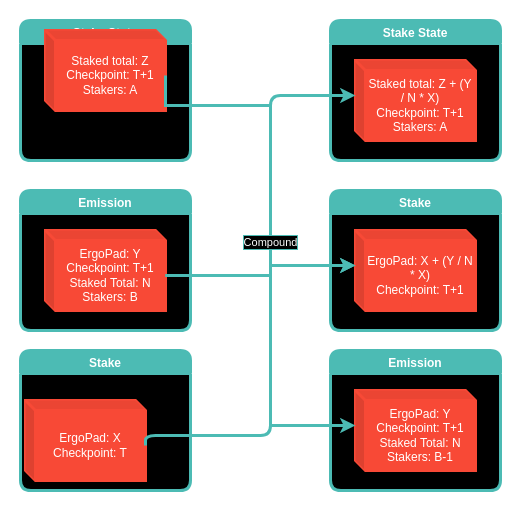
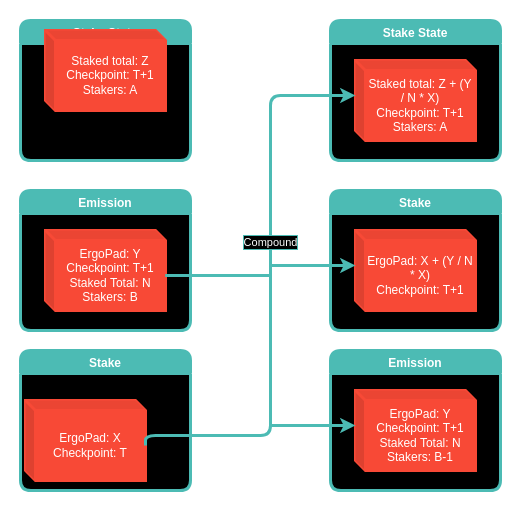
  <mxCell id="0" />
  <mxCell id="1" parent="0" />
  <mxCell id="2" value="Stake" style="swimlane;container=1;collapsible=0;fillColor=#4CBBB4;swimlaneLine=1;rounded=1;swimlaneFillColor=#000000;fontColor=#FFFFFF;labelBorderColor=none;strokeColor=#4CBBB4;strokeWidth=3;" parent="1" vertex="1"><mxGeometry x="20" y="350" width="170" height="140" as="geometry" /></mxCell>
  <mxCell id="3" value="ErgoPad: X&lt;br&gt;Checkpoint: T" style="shape=cube;whiteSpace=wrap;html=1;boundedLbl=1;backgroundOutline=1;darkOpacity=0.05;darkOpacity2=0.1;rounded=1;labelBorderColor=none;fontColor=#FFFFFF;strokeColor=#F84936;strokeWidth=3;fillColor=#F84936;size=10;" parent="2" vertex="1"><mxGeometry x="5" y="50" width="120" height="80" as="geometry" /></mxCell>
  <mxCell id="4" value="Stake State" style="swimlane;container=1;collapsible=0;fillColor=#4CBBB4;swimlaneLine=1;rounded=1;swimlaneFillColor=#000000;fontColor=#FFFFFF;labelBorderColor=none;strokeColor=#4CBBB4;strokeWidth=3;" parent="1" vertex="1"><mxGeometry x="20" y="20" width="170" height="140" as="geometry" /></mxCell>
  <mxCell id="5" value="Staked total: Z&lt;br&gt;Checkpoint: T+1&lt;br&gt;Stakers: A" style="shape=cube;whiteSpace=wrap;html=1;boundedLbl=1;backgroundOutline=1;darkOpacity=0.05;darkOpacity2=0.1;rounded=1;labelBorderColor=none;fontColor=#FFFFFF;strokeColor=#F84936;strokeWidth=3;fillColor=#F84936;size=10;" parent="4" vertex="1"><mxGeometry x="25" y="10" width="120" height="80" as="geometry" /></mxCell>
  <mxCell id="6" value="Emission" style="swimlane;container=1;collapsible=0;fillColor=#4CBBB4;swimlaneLine=1;rounded=1;swimlaneFillColor=#000000;fontColor=#FFFFFF;labelBorderColor=none;strokeColor=#4CBBB4;strokeWidth=3;" parent="1" vertex="1"><mxGeometry x="20" y="190" width="170" height="140" as="geometry" /></mxCell>
  <mxCell id="7" value="ErgoPad: Y&lt;br&gt;Checkpoint: T+1&lt;br&gt;Staked Total: N&lt;br&gt;Stakers: B" style="shape=cube;whiteSpace=wrap;html=1;boundedLbl=1;backgroundOutline=1;darkOpacity=0.05;darkOpacity2=0.1;rounded=1;labelBorderColor=none;fontColor=#FFFFFF;strokeColor=#F84936;strokeWidth=3;fillColor=#F84936;size=10;" parent="6" vertex="1"><mxGeometry x="25" y="40" width="120" height="80" as="geometry" /></mxCell>
  <mxCell id="8" value="Stake" style="swimlane;container=1;collapsible=0;fillColor=#4CBBB4;swimlaneLine=1;rounded=1;swimlaneFillColor=#000000;fontColor=#FFFFFF;labelBorderColor=none;strokeColor=#4CBBB4;strokeWidth=3;" parent="1" vertex="1"><mxGeometry x="330" y="190" width="170" height="140" as="geometry" /></mxCell>
  <mxCell id="9" value="ErgoPad: X + (Y / N * X)&lt;br&gt;Checkpoint: T+1" style="shape=cube;whiteSpace=wrap;html=1;boundedLbl=1;backgroundOutline=1;darkOpacity=0.05;darkOpacity2=0.1;rounded=1;labelBorderColor=none;fontColor=#FFFFFF;strokeColor=#F84936;strokeWidth=3;fillColor=#F84936;size=10;" parent="8" vertex="1"><mxGeometry x="25" y="40" width="120" height="80" as="geometry" /></mxCell>
  <mxCell id="10" value="Stake State" style="swimlane;container=1;collapsible=0;fillColor=#4CBBB4;swimlaneLine=1;rounded=1;swimlaneFillColor=#000000;fontColor=#FFFFFF;labelBorderColor=none;strokeColor=#4CBBB4;strokeWidth=3;" parent="1" vertex="1"><mxGeometry x="330" y="20" width="170" height="140" as="geometry" /></mxCell>
  <mxCell id="11" value="Staked total: Z + (Y / N * X)&lt;br&gt;Checkpoint: T+1&lt;br&gt;Stakers: A" style="shape=cube;whiteSpace=wrap;html=1;boundedLbl=1;backgroundOutline=1;darkOpacity=0.05;darkOpacity2=0.1;rounded=1;labelBorderColor=none;fontColor=#FFFFFF;strokeColor=#F84936;strokeWidth=3;fillColor=#F84936;size=10;" parent="10" vertex="1"><mxGeometry x="25" y="40" width="120" height="80" as="geometry" /></mxCell>
- <mxCell id="12" style="edgeStyle=orthogonalEdgeStyle;rounded=0;orthogonalLoop=1;jettySize=auto;html=1;exitX=0;exitY=0;exitDx=120;exitDy=45;exitPerimeter=0;entryX=0;entryY=0;entryDx=0;entryDy=35;entryPerimeter=0;labelBackgroundColor=#000000;labelBorderColor=#4CBBB4;fontColor=#FFFFFF;startArrow=none;startFill=0;endArrow=classic;endFill=1;strokeColor=#4CBBB4;strokeWidth=3;" parent="1" source="5" target="9" edge="1"><mxGeometry relative="1" as="geometry"><Array as="points"><mxPoint x="270" y="105" /><mxPoint x="270" y="265" /></Array></mxGeometry></mxCell>
  <mxCell id="13" style="edgeStyle=orthogonalEdgeStyle;rounded=0;orthogonalLoop=1;jettySize=auto;html=1;exitX=0;exitY=0;exitDx=120;exitDy=45;exitPerimeter=0;entryX=0;entryY=0;entryDx=0;entryDy=35;entryPerimeter=0;labelBackgroundColor=#000000;labelBorderColor=#4CBBB4;fontColor=#FFFFFF;startArrow=none;startFill=0;endArrow=classic;endFill=1;strokeColor=#4CBBB4;strokeWidth=3;" parent="1" source="7" target="9" edge="1"><mxGeometry relative="1" as="geometry"><Array as="points"><mxPoint x="270" y="275" /><mxPoint x="270" y="265" /></Array></mxGeometry></mxCell>
  <mxCell id="14" value="Compound" style="edgeStyle=orthogonalEdgeStyle;rounded=1;orthogonalLoop=1;jettySize=auto;html=1;exitX=0;exitY=0;exitDx=120;exitDy=45;exitPerimeter=0;entryX=0;entryY=0;entryDx=0;entryDy=35;entryPerimeter=0;labelBackgroundColor=#000000;strokeColor=#4CBBB4;fontColor=#FFFFFF;labelBorderColor=#4CBBB4;strokeWidth=3;" parent="1" source="3" target="11" edge="1"><mxGeometry x="0.17" relative="1" as="geometry"><Array as="points"><mxPoint x="270" y="435" /><mxPoint x="270" y="95" /></Array><mxPoint as="offset" /></mxGeometry></mxCell>
  <mxCell id="15" value="Emission" style="swimlane;container=1;collapsible=0;fillColor=#4CBBB4;swimlaneLine=1;rounded=1;swimlaneFillColor=#000000;fontColor=#FFFFFF;labelBorderColor=none;strokeColor=#4CBBB4;strokeWidth=3;" vertex="1" parent="1"><mxGeometry x="330" y="350" width="170" height="140" as="geometry" /></mxCell>
  <mxCell id="16" value="ErgoPad: Y&lt;br&gt;Checkpoint: T+1&lt;br&gt;Staked Total: N&lt;br&gt;Stakers: B-1" style="shape=cube;whiteSpace=wrap;html=1;boundedLbl=1;backgroundOutline=1;darkOpacity=0.05;darkOpacity2=0.1;rounded=1;labelBorderColor=none;fontColor=#FFFFFF;strokeColor=#F84936;strokeWidth=3;fillColor=#F84936;size=10;" vertex="1" parent="15"><mxGeometry x="25" y="40" width="120" height="80" as="geometry" /></mxCell>
  <mxCell id="17" style="edgeStyle=orthogonalEdgeStyle;rounded=0;orthogonalLoop=1;jettySize=auto;html=1;exitX=0;exitY=0;exitDx=120;exitDy=45;exitPerimeter=0;entryX=0;entryY=0;entryDx=0;entryDy=35;entryPerimeter=0;labelBackgroundColor=#000000;labelBorderColor=#4CBBB4;fontColor=#FFFFFF;startArrow=none;startFill=0;endArrow=classic;endFill=1;strokeColor=#4CBBB4;strokeWidth=3;" edge="1" parent="1" source="7" target="16"><mxGeometry relative="1" as="geometry"><mxPoint x="175" y="285" as="sourcePoint" /><mxPoint x="365" y="275" as="targetPoint" /><Array as="points"><mxPoint x="270" y="275" /><mxPoint x="270" y="425" /></Array></mxGeometry></mxCell>
